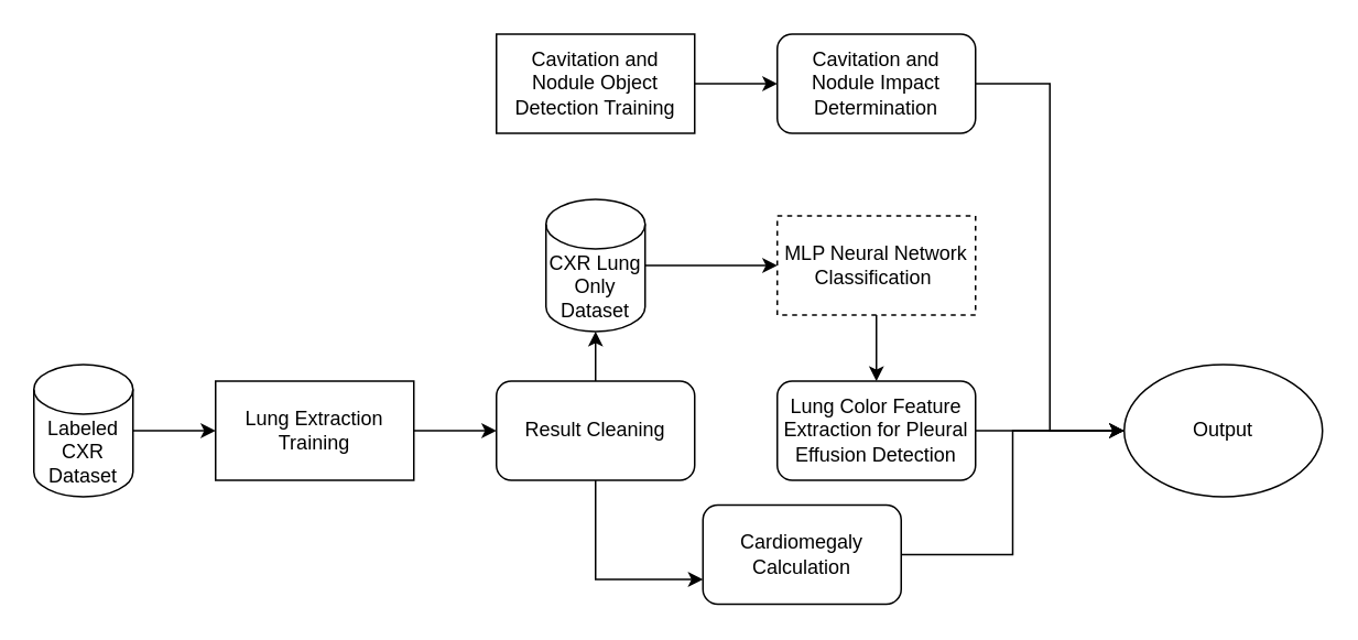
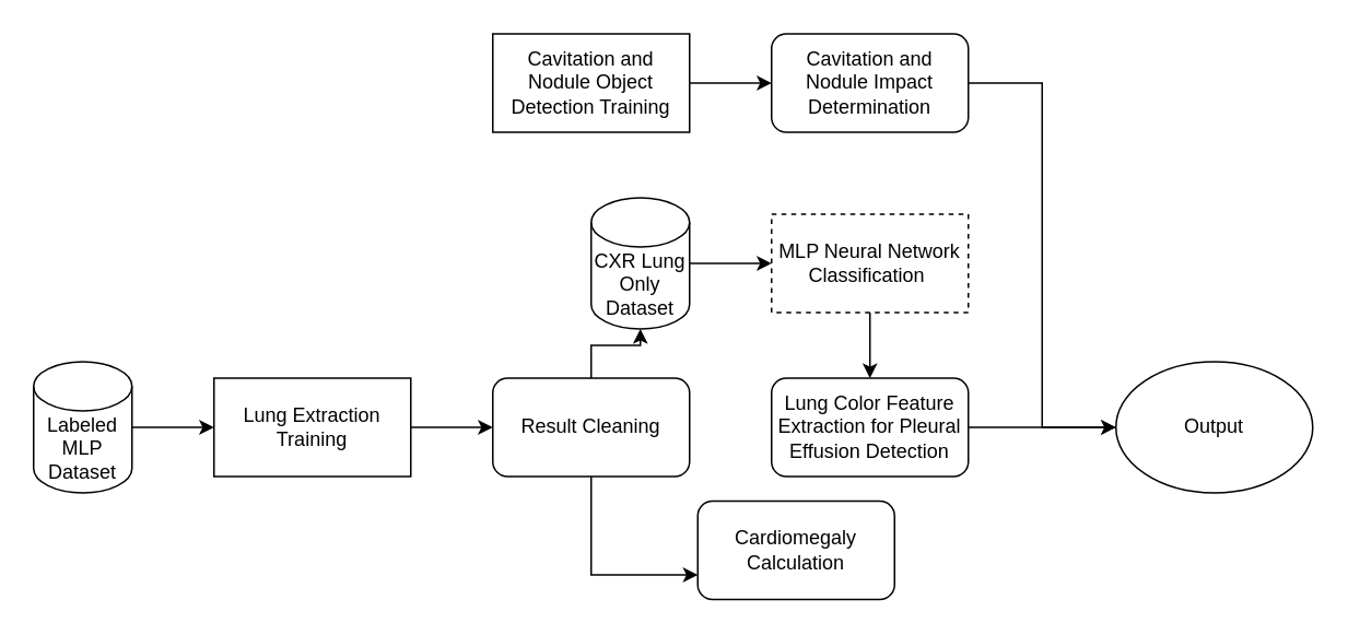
  <mxCell id="0" />
  <mxCell id="1" parent="0" />
  <mxCell id="2" style="edgeStyle=orthogonalEdgeStyle;rounded=0;orthogonalLoop=1;jettySize=auto;html=1;" parent="1" source="3" target="5" edge="1"><mxGeometry relative="1" as="geometry" /></mxCell>
- <mxCell id="3" value="Labeled CXR Dataset" style="shape=cylinder3;whiteSpace=wrap;html=1;boundedLbl=1;backgroundOutline=1;size=15;" parent="1" vertex="1"><mxGeometry x="20" y="220" width="60" height="80" as="geometry" /></mxCell>
+ <mxCell id="3" value="Labeled MLP Dataset" style="shape=cylinder3;whiteSpace=wrap;html=1;boundedLbl=1;backgroundOutline=1;size=15;" parent="1" vertex="1"><mxGeometry x="20" y="220" width="60" height="80" as="geometry" /></mxCell>
  <mxCell id="4" style="edgeStyle=orthogonalEdgeStyle;rounded=0;orthogonalLoop=1;jettySize=auto;html=1;" parent="1" source="5" target="7" edge="1"><mxGeometry relative="1" as="geometry" /></mxCell>
  <mxCell id="5" value="Lung Extraction Training" style="rounded=0;whiteSpace=wrap;html=1;" parent="1" vertex="1"><mxGeometry x="130" y="230" width="120" height="60" as="geometry" /></mxCell>
  <mxCell id="6" value="" style="edgeStyle=orthogonalEdgeStyle;rounded=0;orthogonalLoop=1;jettySize=auto;html=1;" parent="1" source="7" target="12" edge="1"><mxGeometry relative="1" as="geometry"><Array as="points"><mxPoint x="360" y="350" /></Array></mxGeometry></mxCell>
  <mxCell id="7" value="Result Cleaning" style="rounded=1;whiteSpace=wrap;html=1;" parent="1" vertex="1"><mxGeometry x="300" y="230" width="120" height="60" as="geometry" /></mxCell>
  <mxCell id="8" style="edgeStyle=orthogonalEdgeStyle;rounded=0;orthogonalLoop=1;jettySize=auto;html=1;entryX=0;entryY=0.5;entryDx=0;entryDy=0;" edge="1" parent="1" source="9" target="21"><mxGeometry relative="1" as="geometry" /></mxCell>
- <mxCell id="9" value="CXR Lung Only Dataset" style="shape=cylinder3;whiteSpace=wrap;html=1;boundedLbl=1;backgroundOutline=1;size=15;" parent="1" vertex="1"><mxGeometry x="330" y="120" width="60" height="80" as="geometry" /></mxCell>
+ <mxCell id="9" value="CXR Lung Only Dataset" style="shape=cylinder3;whiteSpace=wrap;html=1;boundedLbl=1;backgroundOutline=1;size=15;" parent="1" vertex="1"><mxGeometry x="360" y="120" width="60" height="80" as="geometry" /></mxCell>
  <mxCell id="10" style="edgeStyle=orthogonalEdgeStyle;rounded=0;orthogonalLoop=1;jettySize=auto;html=1;entryX=0.5;entryY=1;entryDx=0;entryDy=0;entryPerimeter=0;" parent="1" source="7" target="9" edge="1"><mxGeometry relative="1" as="geometry" /></mxCell>
- <mxCell id="11" style="edgeStyle=orthogonalEdgeStyle;rounded=0;orthogonalLoop=1;jettySize=auto;html=1;entryX=0;entryY=0.5;entryDx=0;entryDy=0;" parent="1" source="12" target="17" edge="1"><mxGeometry relative="1" as="geometry" /></mxCell>
  <mxCell id="12" value="Cardiomegaly Calculation" style="rounded=1;whiteSpace=wrap;html=1;" parent="1" vertex="1"><mxGeometry x="425" y="305" width="120" height="60" as="geometry" /></mxCell>
  <mxCell id="13" style="edgeStyle=orthogonalEdgeStyle;rounded=0;orthogonalLoop=1;jettySize=auto;html=1;entryX=0;entryY=0.5;entryDx=0;entryDy=0;" parent="1" source="14" target="17" edge="1"><mxGeometry relative="1" as="geometry" /></mxCell>
  <mxCell id="14" value="Lung Color Feature Extraction for Pleural Effusion Detection" style="whiteSpace=wrap;html=1;rounded=1;" parent="1" vertex="1"><mxGeometry x="470" y="230" width="120" height="60" as="geometry" /></mxCell>
  <mxCell id="15" style="edgeStyle=orthogonalEdgeStyle;rounded=0;orthogonalLoop=1;jettySize=auto;html=1;" edge="1" parent="1" source="16" target="19"><mxGeometry relative="1" as="geometry" /></mxCell>
  <mxCell id="16" value="Cavitation and Nodule Object Detection Training" style="rounded=0;whiteSpace=wrap;html=1;" parent="1" vertex="1"><mxGeometry x="300" y="20" width="120" height="60" as="geometry" /></mxCell>
  <mxCell id="17" value="Output" style="ellipse;whiteSpace=wrap;html=1;" parent="1" vertex="1"><mxGeometry x="680" y="220" width="120" height="80" as="geometry" /></mxCell>
  <mxCell id="18" style="edgeStyle=orthogonalEdgeStyle;rounded=0;orthogonalLoop=1;jettySize=auto;html=1;entryX=0;entryY=0.5;entryDx=0;entryDy=0;" parent="1" source="19" target="17" edge="1"><mxGeometry relative="1" as="geometry" /></mxCell>
  <mxCell id="19" value="Cavitation and Nodule Impact Determination" style="whiteSpace=wrap;html=1;rounded=1;" parent="1" vertex="1"><mxGeometry x="470" y="20" width="120" height="60" as="geometry" /></mxCell>
  <mxCell id="20" style="edgeStyle=orthogonalEdgeStyle;rounded=0;orthogonalLoop=1;jettySize=auto;html=1;" edge="1" parent="1" source="21" target="14"><mxGeometry relative="1" as="geometry" /></mxCell>
  <mxCell id="21" value="MLP Neural Network Classification&amp;nbsp;" style="rounded=0;whiteSpace=wrap;html=1;dashed=1;" vertex="1" parent="1"><mxGeometry x="470" y="130" width="120" height="60" as="geometry" /></mxCell>
